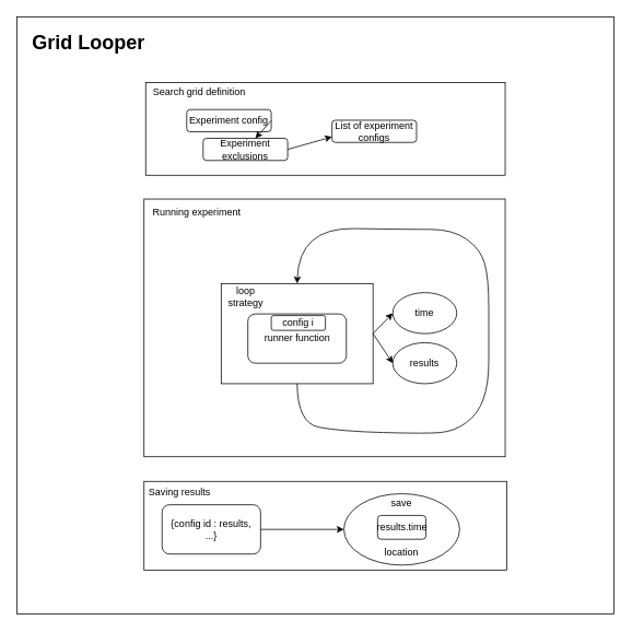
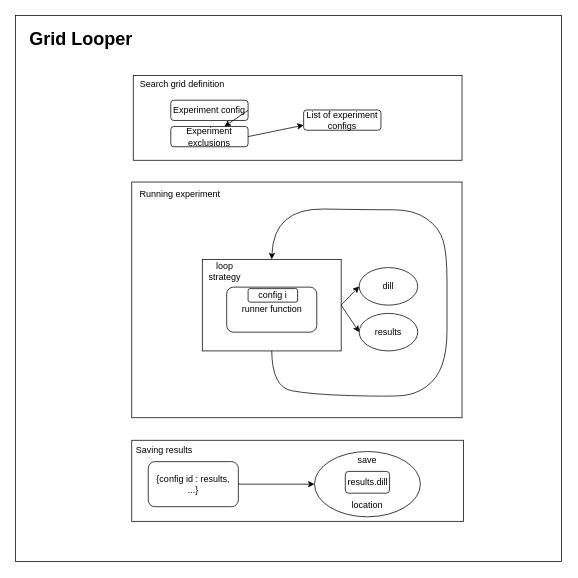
  <mxCell id="0" />
  <mxCell id="1" parent="0" />
  <mxCell id="2" value="" style="whiteSpace=wrap;html=1;aspect=fixed;" parent="1" vertex="1"><mxGeometry y="20" width="727.5" height="727.5" as="geometry" x="20" /></mxCell>
  <mxCell id="3" value="" style="rounded=0;whiteSpace=wrap;html=1;" parent="1" vertex="1"><mxGeometry x="175" y="586" width="442" height="108" as="geometry" /></mxCell>
  <mxCell id="4" value="" style="ellipse;whiteSpace=wrap;html=1;" parent="1" vertex="1"><mxGeometry x="418.5" y="601" width="141" height="87" as="geometry" /></mxCell>
  <mxCell id="5" value="" style="rounded=0;whiteSpace=wrap;html=1;" parent="1" vertex="1"><mxGeometry x="175" y="242" width="440" height="314" as="geometry" /></mxCell>
  <mxCell id="6" value="" style="rounded=0;whiteSpace=wrap;html=1;" parent="1" vertex="1"><mxGeometry x="269" y="345" width="185" height="122" as="geometry" /></mxCell>
  <mxCell id="7" value="loop strategy" style="text;html=1;align=center;verticalAlign=middle;whiteSpace=wrap;rounded=0;" parent="1" vertex="1"><mxGeometry x="269" y="345.5" width="60" height="30" as="geometry" /></mxCell>
  <mxCell id="8" value="runner function" style="rounded=1;whiteSpace=wrap;html=1;" parent="1" vertex="1"><mxGeometry x="301.5" y="382" width="120" height="60" as="geometry" /></mxCell>
  <mxCell id="9" value="" style="rounded=0;whiteSpace=wrap;html=1;" parent="1" vertex="1"><mxGeometry x="177" y="100" width="438" height="113" as="geometry" /></mxCell>
  <mxCell id="10" value="Search grid definition" style="text;html=1;align=center;verticalAlign=middle;whiteSpace=wrap;rounded=0;" parent="1" vertex="1"><mxGeometry x="175" y="100" width="135" height="24" as="geometry" /></mxCell>
  <mxCell id="11" value="Running experiment" style="text;html=1;align=center;verticalAlign=middle;whiteSpace=wrap;rounded=0;" parent="1" vertex="1"><mxGeometry x="172" y="245" width="135" height="26" as="geometry" /></mxCell>
- <mxCell id="12" value="time" style="ellipse;whiteSpace=wrap;html=1;" parent="1" vertex="1"><mxGeometry x="478" y="356" width="78" height="50" as="geometry" /></mxCell>
+ <mxCell id="12" value="dill" style="ellipse;whiteSpace=wrap;html=1;" parent="1" vertex="1"><mxGeometry x="478" y="356" width="78" height="50" as="geometry" /></mxCell>
  <mxCell id="13" value="" style="endArrow=classic;html=1;rounded=0;exitX=1;exitY=0.5;exitDx=0;exitDy=0;entryX=0;entryY=0.5;entryDx=0;entryDy=0;" parent="1" source="6" target="12" edge="1"><mxGeometry width="50" height="50" relative="1" as="geometry"><mxPoint x="503" y="551" as="sourcePoint" /><mxPoint x="553" y="501" as="targetPoint" /></mxGeometry></mxCell>
  <mxCell id="14" value="" style="curved=1;endArrow=classic;html=1;rounded=0;exitX=0.5;exitY=1;exitDx=0;exitDy=0;entryX=0.5;entryY=0;entryDx=0;entryDy=0;" parent="1" source="6" target="6" edge="1"><mxGeometry width="50" height="50" relative="1" as="geometry"><mxPoint x="395" y="548" as="sourcePoint" /><mxPoint x="445" y="498" as="targetPoint" /><Array as="points"><mxPoint x="362" y="515" /><mxPoint x="414" y="525" /><mxPoint x="519" y="528" /><mxPoint x="553" y="525" /><mxPoint x="582" y="504" /><mxPoint x="595" y="467" /><mxPoint x="595" y="411" /><mxPoint x="595" y="338" /><mxPoint x="585" y="303" /><mxPoint x="551" y="279" /><mxPoint x="497" y="279" /><mxPoint x="364" y="277" /></Array></mxGeometry></mxCell>
  <mxCell id="15" value="results" style="ellipse;whiteSpace=wrap;html=1;" parent="1" vertex="1"><mxGeometry x="478" y="417" width="78" height="50" as="geometry" /></mxCell>
  <mxCell id="16" value="" style="endArrow=classic;html=1;rounded=0;exitX=1;exitY=0.5;exitDx=0;exitDy=0;entryX=0;entryY=0.5;entryDx=0;entryDy=0;" parent="1" source="6" target="15" edge="1"><mxGeometry width="50" height="50" relative="1" as="geometry"><mxPoint x="464" y="416" as="sourcePoint" /><mxPoint x="488" y="391" as="targetPoint" /></mxGeometry></mxCell>
  <mxCell id="17" value="Saving results" style="text;html=1;align=center;verticalAlign=middle;whiteSpace=wrap;rounded=0;" parent="1" vertex="1"><mxGeometry x="151" y="586" width="135" height="26" as="geometry" /></mxCell>
  <mxCell id="18" value="Experiment config" style="rounded=1;whiteSpace=wrap;html=1;" parent="1" vertex="1"><mxGeometry x="227" y="133" width="103" height="27" as="geometry" /></mxCell>
- <mxCell id="19" value="Experiment exclusions" style="rounded=1;whiteSpace=wrap;html=1;" parent="1" vertex="1"><mxGeometry x="247" y="168" width="103" height="27" as="geometry" /></mxCell>
+ <mxCell id="19" value="Experiment exclusions" style="rounded=1;whiteSpace=wrap;html=1;" parent="1" vertex="1"><mxGeometry x="227" y="168" width="103" height="27" as="geometry" /></mxCell>
  <mxCell id="20" value="List of experiment configs" style="rounded=1;whiteSpace=wrap;html=1;" parent="1" vertex="1"><mxGeometry x="404" y="146" width="103" height="27" as="geometry" /></mxCell>
  <mxCell id="21" value="config i" style="rounded=1;whiteSpace=wrap;html=1;" parent="1" vertex="1"><mxGeometry x="330" y="384" width="66" height="18" as="geometry" /></mxCell>
  <mxCell id="22" value="{config id : results,&lt;br&gt;...}" style="rounded=1;whiteSpace=wrap;html=1;" parent="1" vertex="1"><mxGeometry x="197" y="614.5" width="120" height="60" as="geometry" /></mxCell>
  <mxCell id="23" value="" style="endArrow=classic;html=1;rounded=0;exitX=1;exitY=0.5;exitDx=0;exitDy=0;" parent="1" source="18" target="19" edge="1"><mxGeometry width="50" height="50" relative="1" as="geometry"><mxPoint x="347" y="192" as="sourcePoint" /><mxPoint x="397" y="142" as="targetPoint" /></mxGeometry></mxCell>
  <mxCell id="24" value="" style="endArrow=classic;html=1;rounded=0;exitX=1;exitY=0.5;exitDx=0;exitDy=0;entryX=0;entryY=0.75;entryDx=0;entryDy=0;" parent="1" source="19" target="20" edge="1"><mxGeometry width="50" height="50" relative="1" as="geometry"><mxPoint x="340" y="157" as="sourcePoint" /><mxPoint x="414" y="170" as="targetPoint" /></mxGeometry></mxCell>
- <mxCell id="25" value="results.time" style="rounded=1;whiteSpace=wrap;html=1;" parent="1" vertex="1"><mxGeometry x="459.5" y="627.5" width="59" height="29" as="geometry" /></mxCell>
+ <mxCell id="25" value="results.dill" style="rounded=1;whiteSpace=wrap;html=1;" parent="1" vertex="1"><mxGeometry x="459.5" y="627.5" width="59" height="29" as="geometry" /></mxCell>
  <mxCell id="26" value="save" style="text;html=1;align=center;verticalAlign=middle;whiteSpace=wrap;rounded=0;" parent="1" vertex="1"><mxGeometry x="458.5" y="597.5" width="60" height="30" as="geometry" /></mxCell>
  <mxCell id="27" value="location" style="text;html=1;align=center;verticalAlign=middle;whiteSpace=wrap;rounded=0;" parent="1" vertex="1"><mxGeometry x="458.5" y="658" width="60" height="30" as="geometry" /></mxCell>
  <mxCell id="28" value="" style="endArrow=classic;html=1;rounded=0;exitX=1;exitY=0.5;exitDx=0;exitDy=0;entryX=0;entryY=0.5;entryDx=0;entryDy=0;" parent="1" source="22" target="4" edge="1"><mxGeometry width="50" height="50" relative="1" as="geometry"><mxPoint x="336" y="652.5" as="sourcePoint" /><mxPoint x="410" y="636.5" as="targetPoint" /></mxGeometry></mxCell>
  <mxCell id="29" value="&lt;h1&gt;Grid Looper&lt;/h1&gt;" style="text;html=1;spacing=5;spacingTop=-20;whiteSpace=wrap;overflow=hidden;rounded=0;" parent="1" vertex="1"><mxGeometry x="34" y="32" width="190" height="56" as="geometry" /></mxCell>
